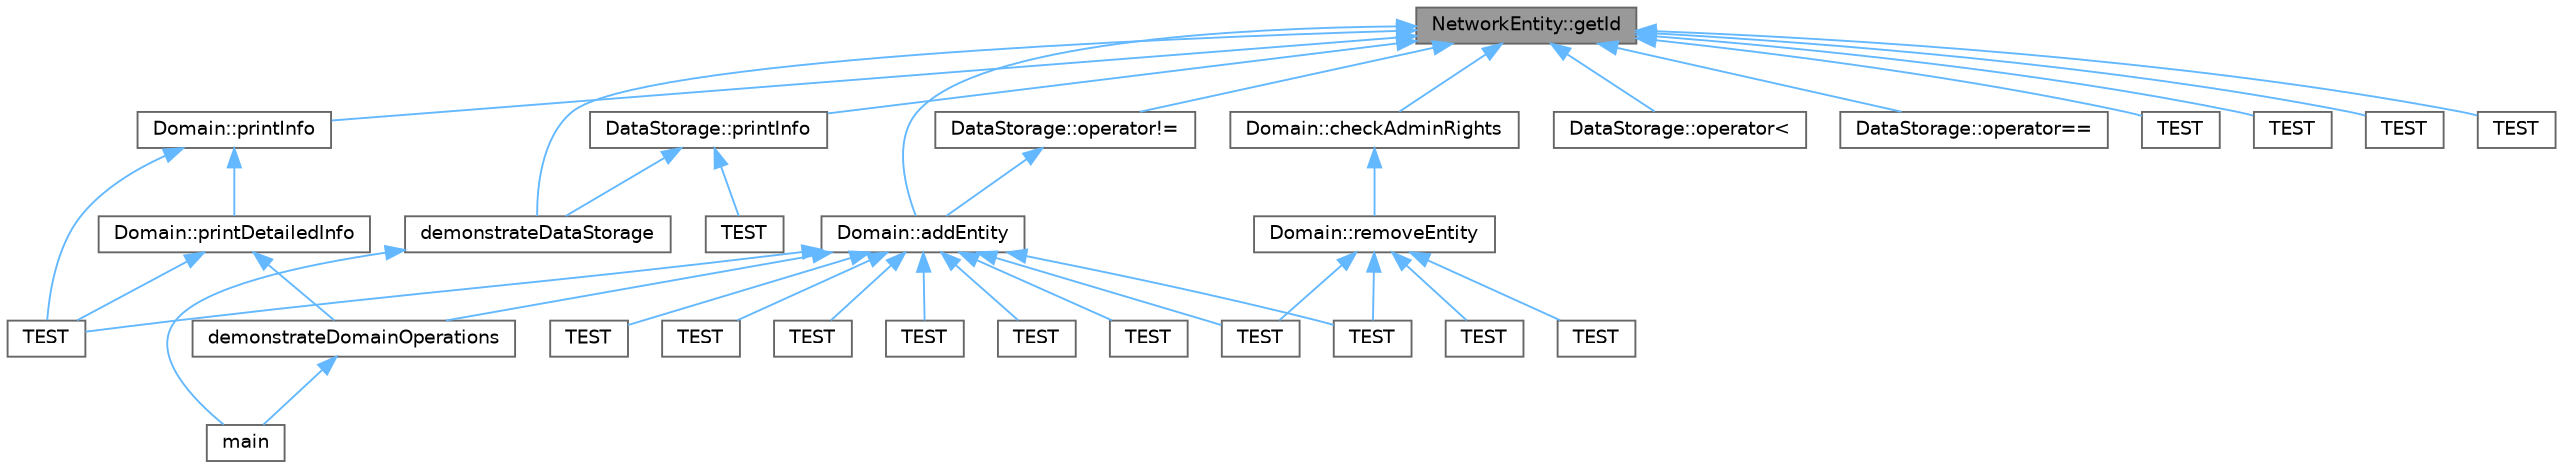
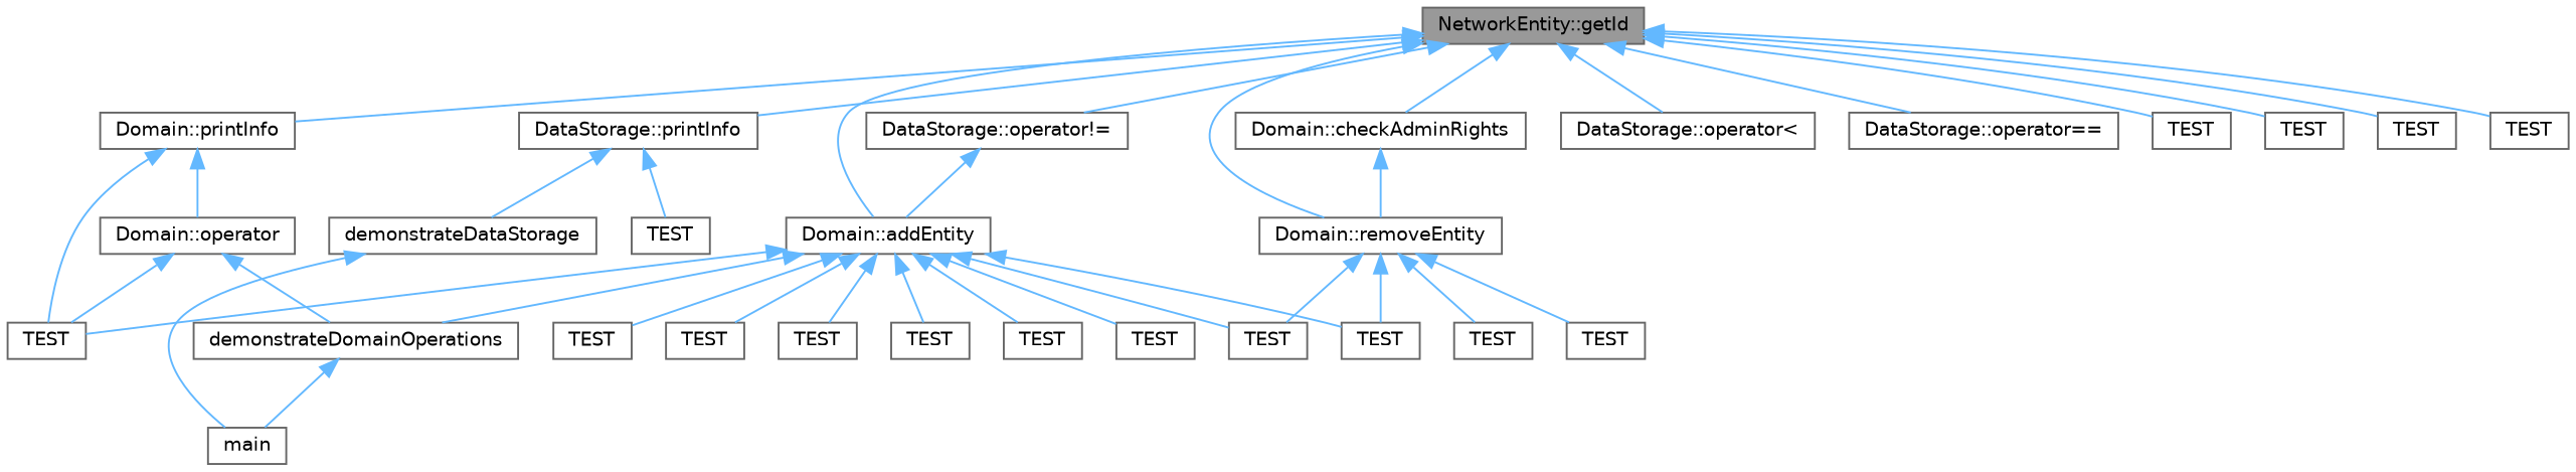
  digraph {
    rankdir=TB
    node [color=grey40 fillcolor=white fontname=Helvetica fontsize=10 shape=box style=filled]
    edge [color=steelblue1 dir=back fontname=Helvetica fontsize=10 labelfontname=Helvetica labelfontsize=10 style=solid]
    n1 [color=gray40 fillcolor=grey60 fontcolor=black height=0.2 label="NetworkEntity::getId" width=0.4]
    n2 [height=0.2 label="Domain::addEntity" width=0.4]
    n3 [height=0.2 label="Domain::checkAdminRights" width=0.4]
    n4 [height=0.2 label="Domain::removeEntity" width=0.4]
    n5 [height=0.2 label="DataStorage::operator!=" width=0.4]
    n6 [height=0.2 label="DataStorage::operator\<" width=0.4]
    n7 [height=0.2 label="DataStorage::operator==" width=0.4]
    n8 [height=0.2 label="DataStorage::printInfo" width=0.4]
    n9 [height=0.2 label="Domain::printInfo" width=0.4]
    n10 [height=0.2 label=TEST width=0.4]
    n11 [height=0.2 label=TEST width=0.4]
    n12 [height=0.2 label=TEST width=0.4]
    n13 [height=0.2 label=TEST width=0.4]
    n14 [height=0.2 label=demonstrateDomainOperations width=0.4]
    n15 [height=0.2 label=TEST width=0.4]
    n16 [height=0.2 label=TEST width=0.4]
    n17 [height=0.2 label=TEST width=0.4]
    n18 [height=0.2 label=TEST width=0.4]
    n19 [height=0.2 label=TEST width=0.4]
    n20 [height=0.2 label=TEST width=0.4]
    n21 [height=0.2 label=TEST width=0.4]
    n22 [height=0.2 label=TEST width=0.4]
    n23 [height=0.2 label=TEST width=0.4]
    n24 [height=0.2 label=TEST width=0.4]
    n25 [height=0.2 label=TEST width=0.4]
    n26 [height=0.2 label=demonstrateDataStorage width=0.4]
    n27 [height=0.2 label=TEST width=0.4]
-   n28 [height=0.2 label="Domain::printDetailedInfo" width=0.4]
+   n28 [height=0.2 label="Domain::operator" width=0.4]
    n29 [height=0.2 label=main width=0.4]
    n1 -> n2
    n1 -> n3
-   n1 -> n26
+   n1 -> n4
    n1 -> n5
    n1 -> n6
    n1 -> n7
    n1 -> n8
    n1 -> n9
    n1 -> n10
    n1 -> n11
    n1 -> n12
    n1 -> n13
    n2 -> n14
    n2 -> n15
    n2 -> n16
    n2 -> n17
    n2 -> n18
    n2 -> n19
    n2 -> n20
    n2 -> n21
    n2 -> n22
    n2 -> n23
    n3 -> n4
    n4 -> n18
    n4 -> n23
    n4 -> n24
    n4 -> n25
    n5 -> n2
    n8 -> n26
    n8 -> n27
    n9 -> n22
    n9 -> n28
    n14 -> n29
    n26 -> n29
    n28 -> n14
    n28 -> n22
  }
